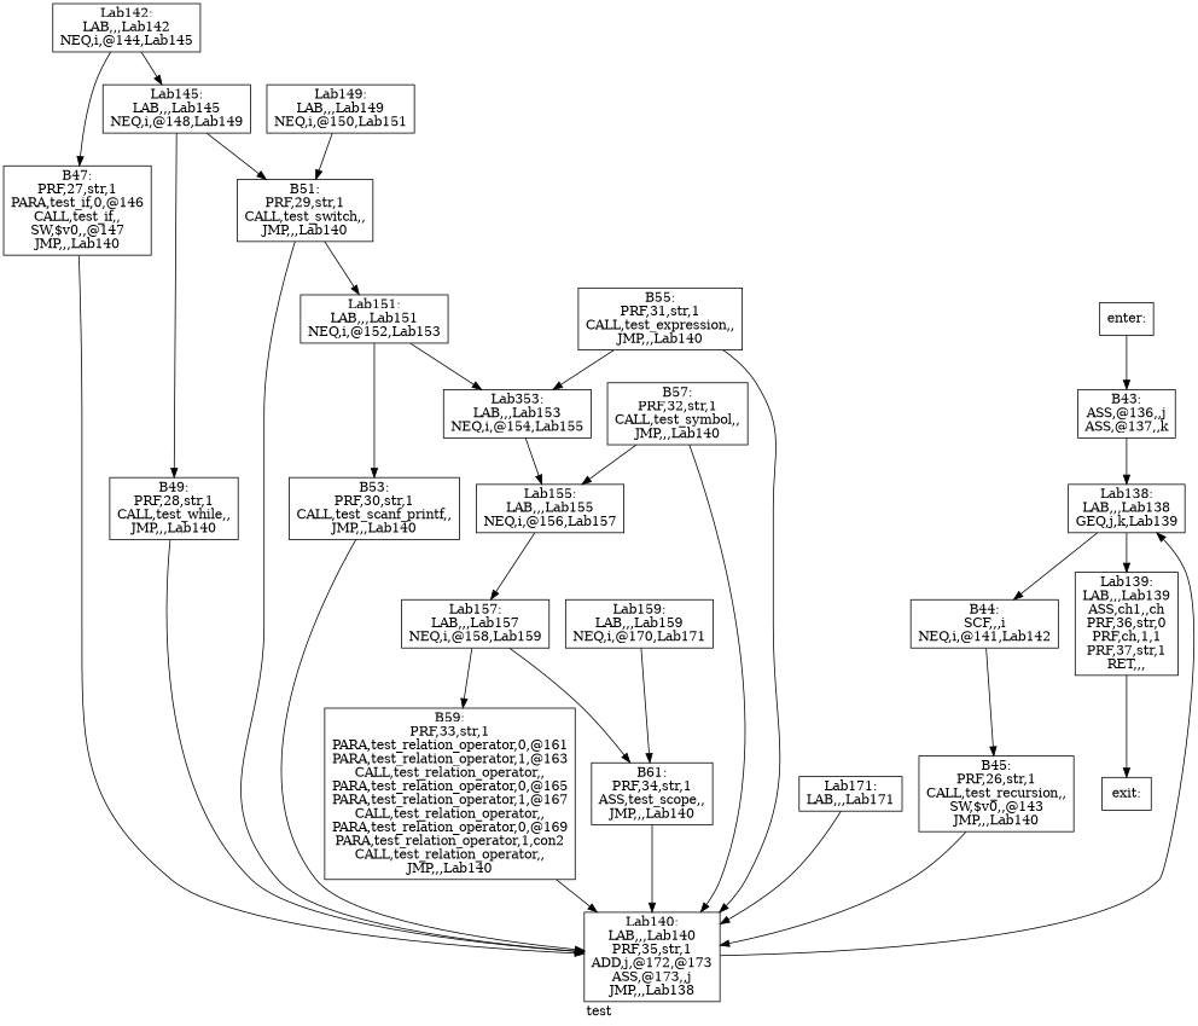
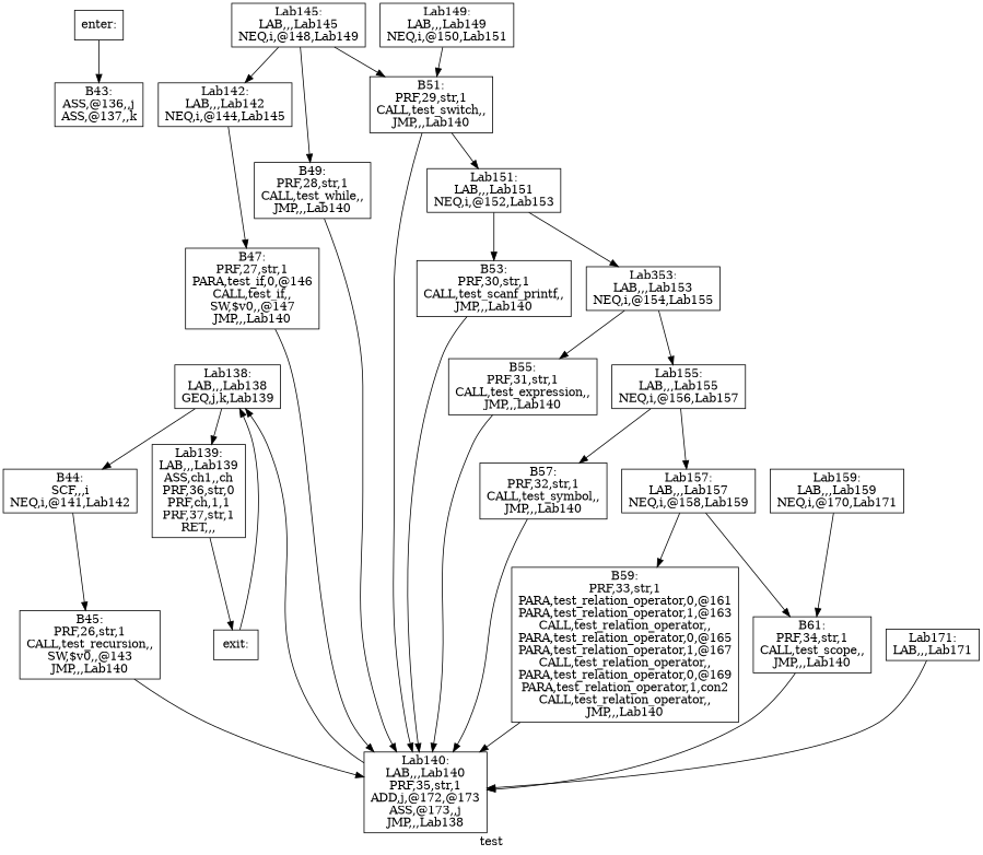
  digraph {
    label=test
    node [shape=box]
    n1 [label="B43:\nASS,@136,,j\nASS,@137,,k\n"]
    n2 [label="Lab138:\nLAB,,,Lab138\nGEQ,j,k,Lab139\n"]
    n3 [label="B44:\nSCF,,,i\nNEQ,i,@141,Lab142\n"]
    n4 [label="Lab139:\nLAB,,,Lab139\nASS,ch1,,ch\nPRF,36,str,0\nPRF,ch,1,1\nPRF,37,str,1\nRET,,,\n"]
    n5 [label="B45:\nPRF,26,str,1\nCALL,test_recursion,,\nSW,$v0,,@143\nJMP,,,Lab140\n"]
    n6 [label="Lab140:\nLAB,,,Lab140\nPRF,35,str,1\nADD,j,@172,@173\nASS,@173,,j\nJMP,,,Lab138\n"]
    n7 [label="Lab142:\nLAB,,,Lab142\nNEQ,i,@144,Lab145\n"]
    n8 [label="B47:\nPRF,27,str,1\nPARA,test_if,0,@146\nCALL,test_if,,\nSW,$v0,,@147\nJMP,,,Lab140\n"]
    n9 [label="Lab145:\nLAB,,,Lab145\nNEQ,i,@148,Lab149\n"]
    n10 [label="B49:\nPRF,28,str,1\nCALL,test_while,,\nJMP,,,Lab140\n"]
    n11 [label="B51:\nPRF,29,str,1\nCALL,test_switch,,\nJMP,,,Lab140\n"]
    n12 [label="Lab151:\nLAB,,,Lab151\nNEQ,i,@152,Lab153\n"]
    n13 [label="B53:\nPRF,30,str,1\nCALL,test_scanf_printf,,\nJMP,,,Lab140\n"]
    n14 [label="B55:\nPRF,31,str,1\nCALL,test_expression,,\nJMP,,,Lab140\n"]
    n15 [label="B57:\nPRF,32,str,1\nCALL,test_symbol,,\nJMP,,,Lab140\n"]
    n16 [label="B59:\nPRF,33,str,1\nPARA,test_relation_operator,0,@161\nPARA,test_relation_operator,1,@163\nCALL,test_relation_operator,,\nPARA,test_relation_operator,0,@165\nPARA,test_relation_operator,1,@167\nCALL,test_relation_operator,,\nPARA,test_relation_operator,0,@169\nPARA,test_relation_operator,1,con2\nCALL,test_relation_operator,,\nJMP,,,Lab140\n"]
-   n17 [label="B61:\nPRF,34,str,1\nASS,test_scope,,\nJMP,,,Lab140\n"]
+   n17 [label="B61:\nPRF,34,str,1\nCALL,test_scope,,\nJMP,,,Lab140\n"]
    n18 [label="exit:\n"]
    n19 [label="Lab149:\nLAB,,,Lab149\nNEQ,i,@150,Lab151\n"]
    n20 [label="Lab353:\nLAB,,,Lab153\nNEQ,i,@154,Lab155\n"]
    n21 [label="Lab155:\nLAB,,,Lab155\nNEQ,i,@156,Lab157\n"]
    n22 [label="Lab157:\nLAB,,,Lab157\nNEQ,i,@158,Lab159\n"]
    n23 [label="Lab159:\nLAB,,,Lab159\nNEQ,i,@170,Lab171\n"]
    n24 [label="Lab171:\nLAB,,,Lab171\n"]
    n25 [label="enter:\n"]
-   n1 -> n2
+   n18 -> n2
    n2 -> n3
    n2 -> n4
    n3 -> n5
    n4 -> n18
    n5 -> n6
    n6 -> n2
    n7 -> n8
-   n7 -> n9
+   n9 -> n7
    n8 -> n6
    n9 -> n10
    n9 -> n11
    n10 -> n6
    n11 -> n6
    n11 -> n12
    n12 -> n13
    n12 -> n20
    n13 -> n6
    n14 -> n6
    n15 -> n6
    n16 -> n6
    n17 -> n6
    n19 -> n11
-   n14 -> n20
+   n20 -> n14
    n20 -> n21
-   n15 -> n21
+   n21 -> n15
    n21 -> n22
    n22 -> n16
    n22 -> n17
    n23 -> n17
    n24 -> n6
    n25 -> n1
  }
